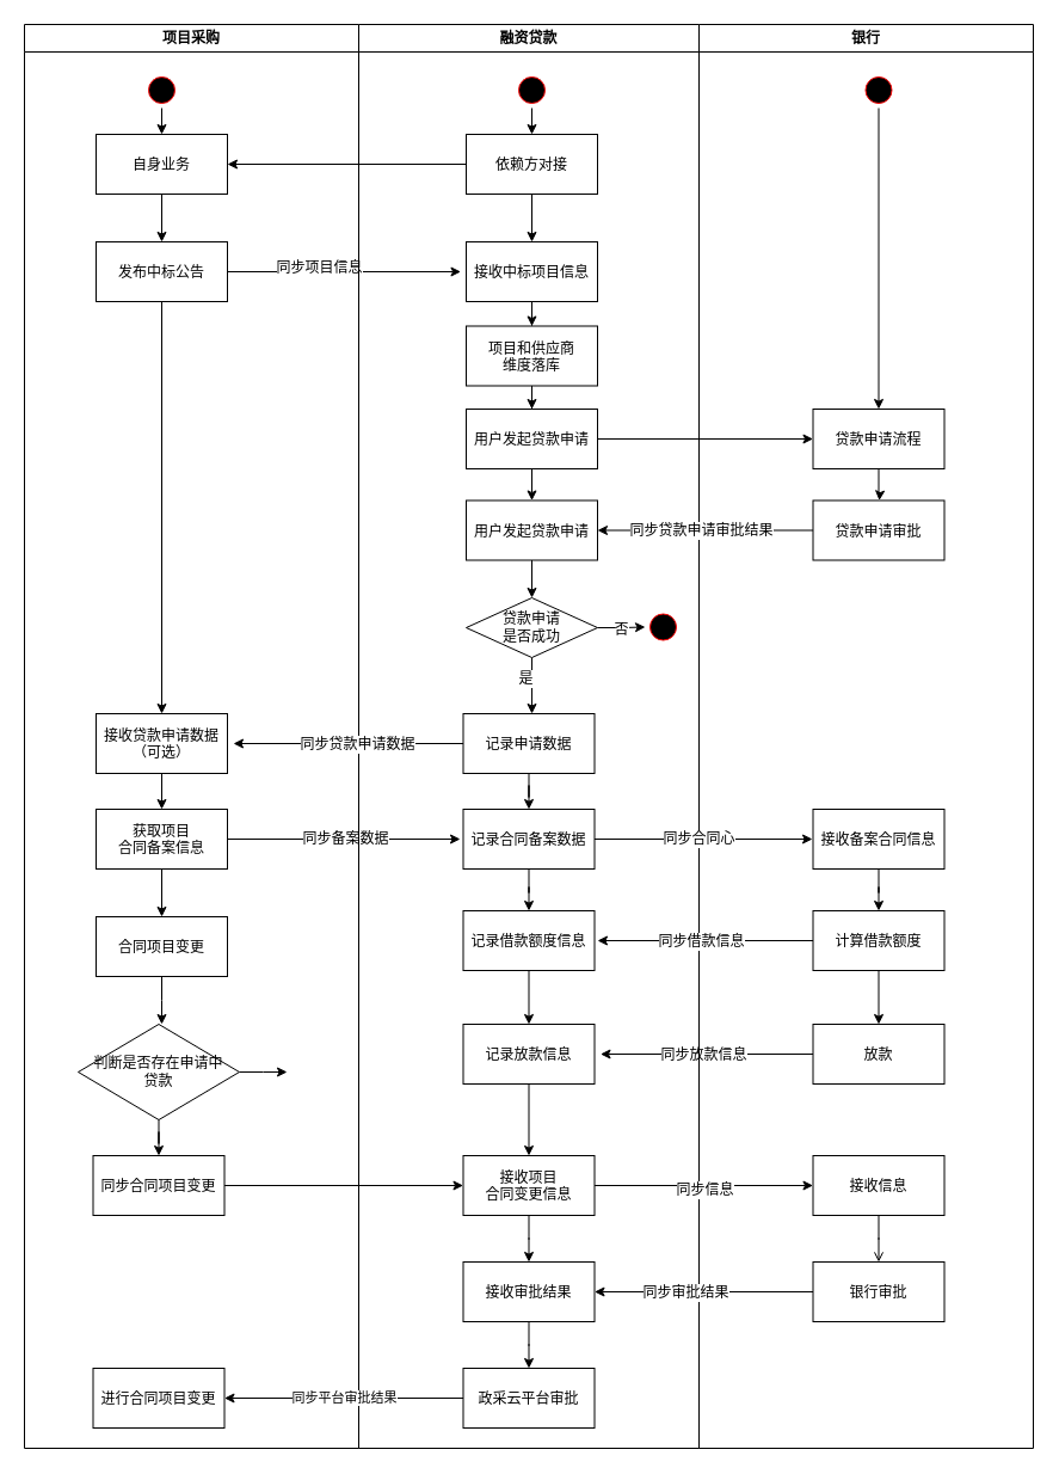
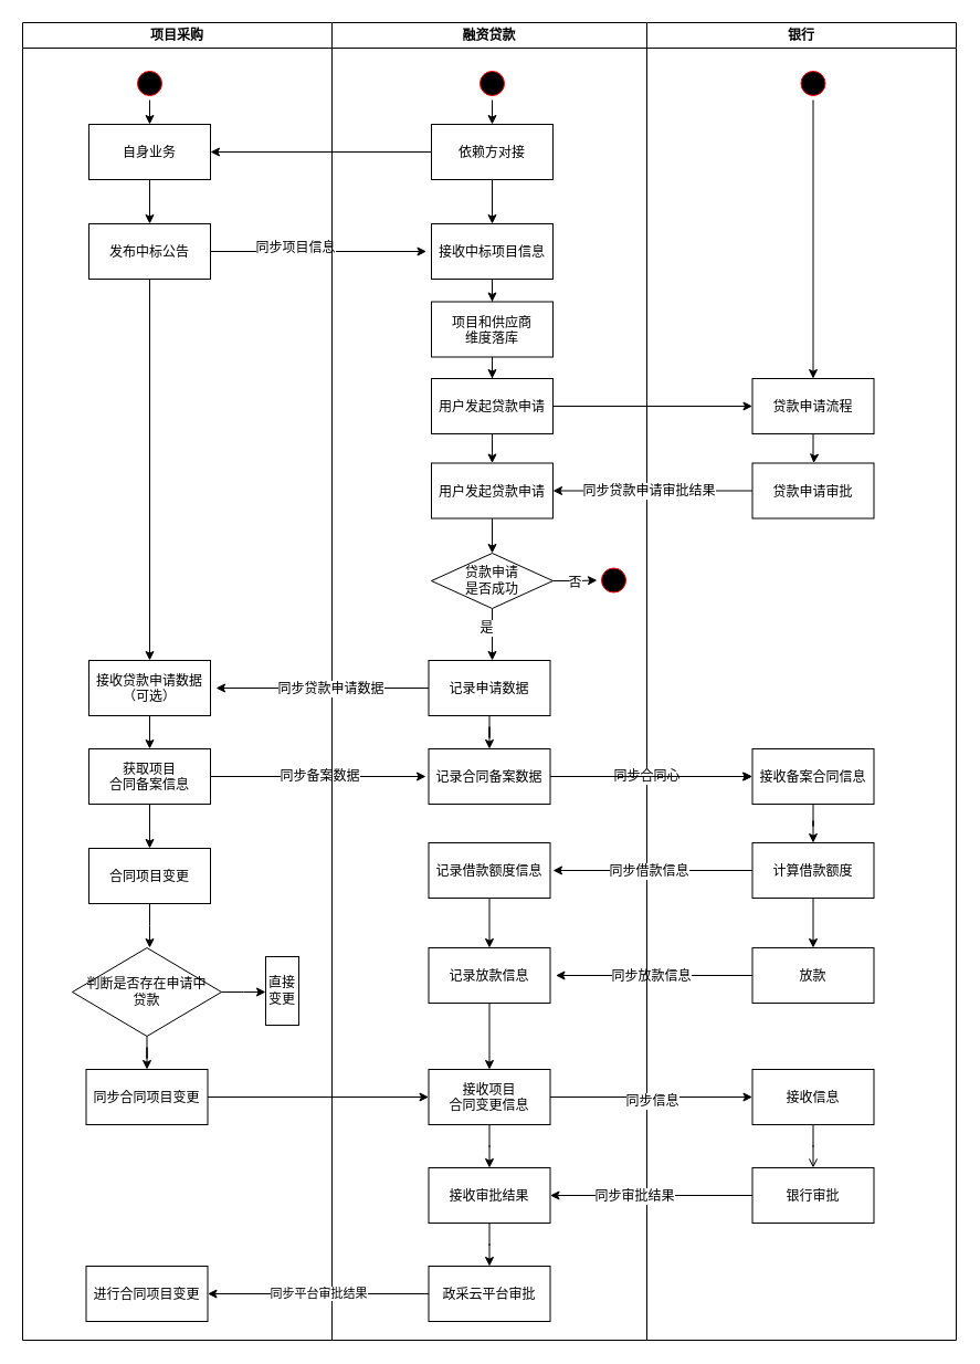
  <mxCell id="0" />
  <mxCell id="1" parent="0" />
  <mxCell id="2" value="项目采购" style="swimlane;whiteSpace=wrap" parent="1" vertex="1"><mxGeometry x="20" y="20" width="280" height="1192" as="geometry" /></mxCell>
  <mxCell id="3" value="" style="edgeStyle=orthogonalEdgeStyle;rounded=0;orthogonalLoop=1;jettySize=auto;html=1;" parent="2" source="4" target="6" edge="1"><mxGeometry relative="1" as="geometry" /></mxCell>
  <mxCell id="4" value="" style="ellipse;shape=startState;fillColor=#000000;strokeColor=#ff0000;" parent="2" vertex="1"><mxGeometry x="100" y="40" width="30" height="30" as="geometry" /></mxCell>
  <mxCell id="5" value="" style="edgeStyle=orthogonalEdgeStyle;rounded=0;orthogonalLoop=1;jettySize=auto;html=1;" parent="2" source="6" target="10" edge="1"><mxGeometry relative="1" as="geometry" /></mxCell>
  <mxCell id="6" value="自身业务" style="" parent="2" vertex="1"><mxGeometry x="60" y="92" width="110" height="50" as="geometry" /></mxCell>
  <mxCell id="7" value="" style="edgeStyle=orthogonalEdgeStyle;rounded=0;orthogonalLoop=1;jettySize=auto;html=1;" parent="2" source="10" edge="1"><mxGeometry relative="1" as="geometry"><mxPoint x="365.5" y="207" as="targetPoint" /></mxGeometry></mxCell>
  <mxCell id="8" value="同步项目信息" style="text;html=1;resizable=0;points=[];align=center;verticalAlign=middle;labelBackgroundColor=#ffffff;" parent="7" vertex="1" connectable="0"><mxGeometry x="-0.228" y="4" relative="1" as="geometry"><mxPoint as="offset" /></mxGeometry></mxCell>
  <mxCell id="9" value="" style="edgeStyle=orthogonalEdgeStyle;rounded=0;orthogonalLoop=1;jettySize=auto;html=1;" edge="1" parent="2" source="10" target="12"><mxGeometry relative="1" as="geometry" /></mxCell>
  <mxCell id="10" value="发布中标公告" style="" parent="2" vertex="1"><mxGeometry x="60" y="182" width="110" height="50" as="geometry" /></mxCell>
  <mxCell id="11" value="" style="edgeStyle=orthogonalEdgeStyle;rounded=0;orthogonalLoop=1;jettySize=auto;html=1;" edge="1" parent="2" source="12" target="16"><mxGeometry relative="1" as="geometry" /></mxCell>
  <mxCell id="12" value="接收贷款申请数据&#10;（可选）" style="" vertex="1" parent="2"><mxGeometry x="60" y="577" width="110" height="50" as="geometry" /></mxCell>
  <mxCell id="13" value="" style="edgeStyle=orthogonalEdgeStyle;rounded=0;orthogonalLoop=1;jettySize=auto;html=1;" edge="1" parent="2" source="16"><mxGeometry relative="1" as="geometry"><mxPoint x="365" y="682" as="targetPoint" /></mxGeometry></mxCell>
  <mxCell id="14" value="&lt;span&gt;同步备案数据&lt;/span&gt;&lt;br&gt;" style="text;html=1;resizable=0;points=[];align=center;verticalAlign=middle;labelBackgroundColor=#ffffff;" vertex="1" connectable="0" parent="13"><mxGeometry x="0.015" y="1" relative="1" as="geometry"><mxPoint as="offset" /></mxGeometry></mxCell>
  <mxCell id="15" value="" style="edgeStyle=orthogonalEdgeStyle;rounded=0;orthogonalLoop=1;jettySize=auto;html=1;" edge="1" parent="2" source="16" target="18"><mxGeometry relative="1" as="geometry" /></mxCell>
  <mxCell id="16" value="获取项目&#10;合同备案信息" style="" vertex="1" parent="2"><mxGeometry x="60" y="657" width="110" height="50" as="geometry" /></mxCell>
  <mxCell id="17" value="" style="edgeStyle=orthogonalEdgeStyle;rounded=0;orthogonalLoop=1;jettySize=auto;html=1;" edge="1" parent="2" source="18"><mxGeometry relative="1" as="geometry"><mxPoint x="115" y="837" as="targetPoint" /></mxGeometry></mxCell>
  <mxCell id="18" value="合同项目变更" style="" vertex="1" parent="2"><mxGeometry x="60" y="747" width="110" height="50" as="geometry" /></mxCell>
  <mxCell id="19" value="" style="edgeStyle=orthogonalEdgeStyle;rounded=0;orthogonalLoop=1;jettySize=auto;html=1;" edge="1" parent="2" source="21" target="22"><mxGeometry relative="1" as="geometry" /></mxCell>
  <mxCell id="20" value="" style="edgeStyle=orthogonalEdgeStyle;rounded=0;orthogonalLoop=1;jettySize=auto;html=1;" edge="1" parent="2" source="21"><mxGeometry relative="1" as="geometry"><mxPoint x="220" y="877" as="targetPoint" /></mxGeometry></mxCell>
  <mxCell id="21" value="判断是否存在申请中&lt;br&gt;贷款&lt;br&gt;" style="rhombus;whiteSpace=wrap;html=1;" vertex="1" parent="2"><mxGeometry x="45" y="837" width="135" height="80" as="geometry" /></mxCell>
  <mxCell id="22" value="同步合同项目变更" style="" vertex="1" parent="2"><mxGeometry x="57.5" y="947" width="110" height="50" as="geometry" /></mxCell>
+ <mxCell id="23" value="直接变更" style="rounded=0;whiteSpace=wrap;html=1;" vertex="1" parent="2"><mxGeometry x="220" y="845" width="30" height="62" as="geometry" /></mxCell>
  <mxCell id="24" value="进行合同项目变更" style="" vertex="1" parent="2"><mxGeometry x="57.5" y="1125" width="110" height="50" as="geometry" /></mxCell>
  <mxCell id="25" value="融资贷款" style="swimlane;whiteSpace=wrap" parent="1" vertex="1"><mxGeometry x="300" y="20" width="285" height="1192" as="geometry" /></mxCell>
  <mxCell id="26" value="" style="edgeStyle=orthogonalEdgeStyle;rounded=0;orthogonalLoop=1;jettySize=auto;html=1;" parent="25" source="27" target="29" edge="1"><mxGeometry relative="1" as="geometry" /></mxCell>
  <mxCell id="27" value="" style="ellipse;shape=startState;fillColor=#000000;strokeColor=#ff0000;" parent="25" vertex="1"><mxGeometry x="130" y="40" width="30" height="30" as="geometry" /></mxCell>
  <mxCell id="28" value="" style="edgeStyle=orthogonalEdgeStyle;rounded=0;orthogonalLoop=1;jettySize=auto;html=1;" parent="25" source="29" target="31" edge="1"><mxGeometry relative="1" as="geometry" /></mxCell>
  <mxCell id="29" value="依赖方对接" style="" parent="25" vertex="1"><mxGeometry x="90" y="92" width="110" height="50" as="geometry" /></mxCell>
  <mxCell id="30" value="" style="edgeStyle=orthogonalEdgeStyle;rounded=0;orthogonalLoop=1;jettySize=auto;html=1;" parent="25" source="31" target="33" edge="1"><mxGeometry relative="1" as="geometry" /></mxCell>
  <mxCell id="31" value="接收中标项目信息" style="" parent="25" vertex="1"><mxGeometry x="90" y="182" width="110" height="50" as="geometry" /></mxCell>
  <mxCell id="32" value="" style="edgeStyle=orthogonalEdgeStyle;rounded=0;orthogonalLoop=1;jettySize=auto;html=1;" parent="25" source="33" target="35" edge="1"><mxGeometry relative="1" as="geometry" /></mxCell>
  <mxCell id="33" value="&#10;项目和供应商&#10;维度落库&#10;" style="" parent="25" vertex="1"><mxGeometry x="90" y="252.5" width="110" height="50" as="geometry" /></mxCell>
  <mxCell id="34" value="" style="edgeStyle=orthogonalEdgeStyle;rounded=0;orthogonalLoop=1;jettySize=auto;html=1;" parent="25" source="35" edge="1"><mxGeometry relative="1" as="geometry"><mxPoint x="145" y="398.5" as="targetPoint" /></mxGeometry></mxCell>
  <mxCell id="35" value="用户发起贷款申请" style="" parent="25" vertex="1"><mxGeometry x="90" y="322" width="110" height="50" as="geometry" /></mxCell>
  <mxCell id="36" value="用户发起贷款申请" style="" parent="25" vertex="1"><mxGeometry x="90" y="398.5" width="110" height="50" as="geometry" /></mxCell>
  <mxCell id="37" value="" style="ellipse;shape=startState;fillColor=#000000;strokeColor=#ff0000;" vertex="1" parent="25"><mxGeometry x="240" y="489.5" width="30" height="30" as="geometry" /></mxCell>
  <mxCell id="38" value="" style="edgeStyle=orthogonalEdgeStyle;rounded=0;orthogonalLoop=1;jettySize=auto;html=1;" edge="1" parent="25" source="41"><mxGeometry relative="1" as="geometry"><mxPoint x="-105" y="602" as="targetPoint" /></mxGeometry></mxCell>
  <mxCell id="39" value="同步贷款申请数据" style="text;html=1;resizable=0;points=[];align=center;verticalAlign=middle;labelBackgroundColor=#ffffff;" vertex="1" connectable="0" parent="38"><mxGeometry x="0.313" y="2" relative="1" as="geometry"><mxPoint x="38" y="-2" as="offset" /></mxGeometry></mxCell>
  <mxCell id="40" value="" style="edgeStyle=orthogonalEdgeStyle;rounded=0;orthogonalLoop=1;jettySize=auto;html=1;" edge="1" parent="25" source="41" target="42"><mxGeometry relative="1" as="geometry" /></mxCell>
  <mxCell id="41" value="记录申请数据" style="" vertex="1" parent="25"><mxGeometry x="87.5" y="577" width="110" height="50" as="geometry" /></mxCell>
  <mxCell id="42" value="记录合同备案数据" style="" vertex="1" parent="25"><mxGeometry x="87.5" y="657" width="110" height="50" as="geometry" /></mxCell>
  <mxCell id="43" value="" style="edgeStyle=orthogonalEdgeStyle;rounded=0;orthogonalLoop=1;jettySize=auto;html=1;" edge="1" parent="25" source="44" target="46"><mxGeometry relative="1" as="geometry" /></mxCell>
  <mxCell id="44" value="记录放款信息" style="" vertex="1" parent="25"><mxGeometry x="87.5" y="837" width="110" height="50" as="geometry" /></mxCell>
  <mxCell id="45" value="" style="edgeStyle=orthogonalEdgeStyle;rounded=0;orthogonalLoop=1;jettySize=auto;html=1;" edge="1" parent="25" source="46" target="50"><mxGeometry relative="1" as="geometry" /></mxCell>
  <mxCell id="46" value="接收项目&#10;合同变更信息" style="" vertex="1" parent="25"><mxGeometry x="87.5" y="947" width="110" height="50" as="geometry" /></mxCell>
  <mxCell id="47" value="" style="edgeStyle=orthogonalEdgeStyle;rounded=0;orthogonalLoop=1;jettySize=auto;html=1;entryX=1;entryY=0.5;entryDx=0;entryDy=0;" edge="1" parent="25"><mxGeometry relative="1" as="geometry"><mxPoint x="383" y="862" as="sourcePoint" /><mxPoint x="202.5" y="862" as="targetPoint" /></mxGeometry></mxCell>
  <mxCell id="48" value="同步放款信息" style="text;html=1;resizable=0;points=[];align=center;verticalAlign=middle;labelBackgroundColor=#ffffff;" vertex="1" connectable="0" parent="47"><mxGeometry x="0.18" y="2" relative="1" as="geometry"><mxPoint x="11.5" y="-2" as="offset" /></mxGeometry></mxCell>
  <mxCell id="49" value="" style="edgeStyle=orthogonalEdgeStyle;rounded=0;orthogonalLoop=1;jettySize=auto;html=1;" edge="1" parent="25" source="50" target="51"><mxGeometry relative="1" as="geometry" /></mxCell>
  <mxCell id="50" value="接收审批结果" style="" vertex="1" parent="25"><mxGeometry x="87.5" y="1036" width="110" height="50" as="geometry" /></mxCell>
  <mxCell id="51" value="政采云平台审批" style="" vertex="1" parent="25"><mxGeometry x="87.5" y="1125" width="110" height="50" as="geometry" /></mxCell>
  <mxCell id="52" value="银行" style="swimlane;whiteSpace=wrap" parent="1" vertex="1"><mxGeometry x="585" y="20" width="280" height="1192" as="geometry" /></mxCell>
  <mxCell id="53" value="" style="edgeStyle=orthogonalEdgeStyle;rounded=0;orthogonalLoop=1;jettySize=auto;html=1;" parent="52" source="54" edge="1"><mxGeometry relative="1" as="geometry"><mxPoint x="151" y="398.5" as="targetPoint" /></mxGeometry></mxCell>
  <mxCell id="54" value="贷款申请流程" style="" parent="52" vertex="1"><mxGeometry x="95.5" y="322" width="110" height="50" as="geometry" /></mxCell>
  <mxCell id="55" value="贷款申请审批" style="" parent="52" vertex="1"><mxGeometry x="95.5" y="398.5" width="110" height="50" as="geometry" /></mxCell>
  <mxCell id="56" value="" style="edgeStyle=orthogonalEdgeStyle;rounded=0;orthogonalLoop=1;jettySize=auto;html=1;entryX=0.5;entryY=0;entryDx=0;entryDy=0;" parent="52" source="57" target="54" edge="1"><mxGeometry relative="1" as="geometry"><mxPoint x="150.5" y="150" as="targetPoint" /></mxGeometry></mxCell>
  <mxCell id="57" value="" style="ellipse;shape=startState;fillColor=#000000;strokeColor=#ff0000;" parent="52" vertex="1"><mxGeometry x="135.5" y="40" width="30" height="30" as="geometry" /></mxCell>
  <mxCell id="58" value="" style="edgeStyle=orthogonalEdgeStyle;rounded=0;orthogonalLoop=1;jettySize=auto;html=1;" edge="1" parent="52" source="59" target="68"><mxGeometry relative="1" as="geometry" /></mxCell>
  <mxCell id="59" value="接收备案合同信息" style="" vertex="1" parent="52"><mxGeometry x="95.5" y="657" width="110" height="50" as="geometry" /></mxCell>
  <mxCell id="60" value="放款" style="" vertex="1" parent="52"><mxGeometry x="95.5" y="837" width="110" height="50" as="geometry" /></mxCell>
  <mxCell id="61" value="" style="edgeStyle=orthogonalEdgeStyle;rounded=0;orthogonalLoop=1;jettySize=auto;html=1;endArrow=open;" edge="1" parent="52" source="62" target="63"><mxGeometry relative="1" as="geometry" /></mxCell>
  <mxCell id="62" value="接收信息" style="" vertex="1" parent="52"><mxGeometry x="95.5" y="947" width="110" height="50" as="geometry" /></mxCell>
  <mxCell id="63" value="银行审批" style="" vertex="1" parent="52"><mxGeometry x="95.5" y="1036" width="110" height="50" as="geometry" /></mxCell>
  <mxCell id="64" value="记录借款额度信息" style="" vertex="1" parent="52"><mxGeometry x="-197.5" y="742" width="110" height="50" as="geometry" /></mxCell>
  <mxCell id="65" value="" style="edgeStyle=orthogonalEdgeStyle;rounded=0;orthogonalLoop=1;jettySize=auto;html=1;entryX=1;entryY=0.5;entryDx=0;entryDy=0;" edge="1" parent="52"><mxGeometry relative="1" as="geometry"><mxPoint x="95.5" y="767" as="sourcePoint" /><mxPoint x="-85" y="767" as="targetPoint" /></mxGeometry></mxCell>
  <mxCell id="66" value="同步借款信息" style="text;html=1;resizable=0;points=[];align=center;verticalAlign=middle;labelBackgroundColor=#ffffff;" vertex="1" connectable="0" parent="65"><mxGeometry x="0.18" y="2" relative="1" as="geometry"><mxPoint x="11.5" y="-2" as="offset" /></mxGeometry></mxCell>
  <mxCell id="67" value="" style="edgeStyle=orthogonalEdgeStyle;rounded=0;orthogonalLoop=1;jettySize=auto;html=1;" edge="1" parent="52" source="68" target="60"><mxGeometry relative="1" as="geometry" /></mxCell>
  <mxCell id="68" value="计算借款额度" style="" vertex="1" parent="52"><mxGeometry x="95.5" y="742" width="110" height="50" as="geometry" /></mxCell>
  <mxCell id="69" value="" style="edgeStyle=orthogonalEdgeStyle;rounded=0;orthogonalLoop=1;jettySize=auto;html=1;entryX=1;entryY=0.5;entryDx=0;entryDy=0;" parent="1" source="29" target="6" edge="1"><mxGeometry relative="1" as="geometry"><mxPoint x="314.5" y="137" as="targetPoint" /></mxGeometry></mxCell>
  <mxCell id="70" value="" style="edgeStyle=orthogonalEdgeStyle;rounded=0;orthogonalLoop=1;jettySize=auto;html=1;entryX=1;entryY=0.5;entryDx=0;entryDy=0;" parent="1" source="55" target="36" edge="1"><mxGeometry relative="1" as="geometry"><mxPoint x="600" y="443.5" as="targetPoint" /></mxGeometry></mxCell>
  <mxCell id="71" value="同步贷款申请审批结果" style="text;html=1;resizable=0;points=[];align=center;verticalAlign=middle;labelBackgroundColor=#ffffff;" parent="70" vertex="1" connectable="0"><mxGeometry x="0.314" relative="1" as="geometry"><mxPoint x="25" as="offset" /></mxGeometry></mxCell>
  <mxCell id="72" value="" style="edgeStyle=orthogonalEdgeStyle;rounded=0;orthogonalLoop=1;jettySize=auto;html=1;entryX=0;entryY=0.5;entryDx=0;entryDy=0;" parent="1" source="35" target="54" edge="1"><mxGeometry relative="1" as="geometry" /></mxCell>
  <mxCell id="73" value="" style="edgeStyle=orthogonalEdgeStyle;rounded=0;orthogonalLoop=1;jettySize=auto;html=1;entryX=0;entryY=0.5;entryDx=0;entryDy=0;" edge="1" parent="1" source="77" target="37"><mxGeometry relative="1" as="geometry"><mxPoint x="540" y="524.5" as="targetPoint" /></mxGeometry></mxCell>
  <mxCell id="74" value="否" style="text;html=1;resizable=0;points=[];align=center;verticalAlign=middle;labelBackgroundColor=#ffffff;" vertex="1" connectable="0" parent="73"><mxGeometry x="-0.067" y="-1" relative="1" as="geometry"><mxPoint as="offset" /></mxGeometry></mxCell>
  <mxCell id="75" value="" style="edgeStyle=orthogonalEdgeStyle;rounded=0;orthogonalLoop=1;jettySize=auto;html=1;entryX=0.523;entryY=0;entryDx=0;entryDy=0;entryPerimeter=0;" edge="1" parent="1" source="77" target="41"><mxGeometry relative="1" as="geometry"><mxPoint x="450" y="597" as="targetPoint" /></mxGeometry></mxCell>
  <mxCell id="76" value="是" style="text;html=1;resizable=0;points=[];align=center;verticalAlign=middle;labelBackgroundColor=#ffffff;" vertex="1" connectable="0" parent="75"><mxGeometry x="-0.25" y="-3" relative="1" as="geometry"><mxPoint x="-2.5" as="offset" /></mxGeometry></mxCell>
  <mxCell id="77" value="贷款申请&lt;br&gt;是否成功" style="rhombus;whiteSpace=wrap;html=1;" vertex="1" parent="1"><mxGeometry x="390" y="500" width="110" height="50" as="geometry" /></mxCell>
  <mxCell id="78" value="" style="edgeStyle=orthogonalEdgeStyle;rounded=0;orthogonalLoop=1;jettySize=auto;html=1;" edge="1" parent="1" source="42"><mxGeometry relative="1" as="geometry"><mxPoint x="680" y="702" as="targetPoint" /><Array as="points"><mxPoint x="680" y="702" /><mxPoint x="680" y="702" /></Array></mxGeometry></mxCell>
  <mxCell id="79" value="同步合同心" style="text;html=1;resizable=0;points=[];align=center;verticalAlign=middle;labelBackgroundColor=#ffffff;" vertex="1" connectable="0" parent="78"><mxGeometry x="-0.051" y="1" relative="1" as="geometry"><mxPoint as="offset" /></mxGeometry></mxCell>
  <mxCell id="80" style="edgeStyle=orthogonalEdgeStyle;rounded=0;orthogonalLoop=1;jettySize=auto;html=1;entryX=0;entryY=0.5;entryDx=0;entryDy=0;" edge="1" parent="1" source="22" target="46"><mxGeometry relative="1" as="geometry" /></mxCell>
  <mxCell id="81" value="" style="edgeStyle=orthogonalEdgeStyle;rounded=0;orthogonalLoop=1;jettySize=auto;html=1;" edge="1" parent="1" source="46" target="62"><mxGeometry relative="1" as="geometry" /></mxCell>
  <mxCell id="82" value="同步信息" style="text;html=1;resizable=0;points=[];align=center;verticalAlign=middle;labelBackgroundColor=#ffffff;" vertex="1" connectable="0" parent="81"><mxGeometry x="0.008" y="-3" relative="1" as="geometry"><mxPoint as="offset" /></mxGeometry></mxCell>
  <mxCell id="83" value="" style="edgeStyle=orthogonalEdgeStyle;rounded=0;orthogonalLoop=1;jettySize=auto;html=1;entryX=1;entryY=0.5;entryDx=0;entryDy=0;" edge="1" parent="1" source="63" target="50"><mxGeometry relative="1" as="geometry"><mxPoint x="600.5" y="1081" as="targetPoint" /></mxGeometry></mxCell>
  <mxCell id="84" value="同步审批结果" style="text;html=1;resizable=0;points=[];align=center;verticalAlign=middle;labelBackgroundColor=#ffffff;" vertex="1" connectable="0" parent="83"><mxGeometry x="0.179" relative="1" as="geometry"><mxPoint x="1" as="offset" /></mxGeometry></mxCell>
  <mxCell id="85" value="同步平台审批结果" style="edgeStyle=orthogonalEdgeStyle;rounded=0;orthogonalLoop=1;jettySize=auto;html=1;entryX=1;entryY=0.5;entryDx=0;entryDy=0;" edge="1" parent="1" source="51" target="24"><mxGeometry relative="1" as="geometry" /></mxCell>
  <mxCell id="86" value="" style="edgeStyle=orthogonalEdgeStyle;rounded=0;orthogonalLoop=1;jettySize=auto;html=1;" edge="1" parent="1" source="36" target="77"><mxGeometry relative="1" as="geometry" /></mxCell>
- <mxCell id="87" value="" style="edgeStyle=orthogonalEdgeStyle;rounded=0;orthogonalLoop=1;jettySize=auto;html=1;" edge="1" parent="1" source="42" target="64"><mxGeometry relative="1" as="geometry" /></mxCell>
+ <mxCell id="87" value="" style="edgeStyle=orthogonalEdgeStyle;rounded=0;orthogonalLoop=1;jettySize=auto;html=1;" edge="1" parent="1" source="42" target="59"><mxGeometry relative="1" as="geometry" /></mxCell>
  <mxCell id="88" value="" style="edgeStyle=orthogonalEdgeStyle;rounded=0;orthogonalLoop=1;jettySize=auto;html=1;" edge="1" parent="1" source="64" target="44"><mxGeometry relative="1" as="geometry" /></mxCell>
